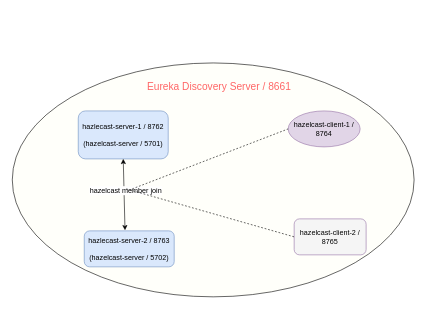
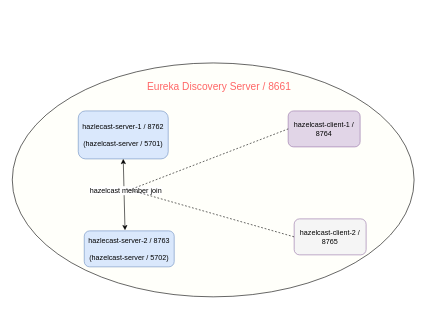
  <mxCell id="0" />
  <mxCell id="1" parent="0" />
  <mxCell id="2" value="&lt;br&gt;&lt;br&gt;&lt;br&gt;&lt;br&gt;&lt;br&gt;&lt;br&gt;&lt;br&gt;" style="ellipse;whiteSpace=wrap;html=1;fillColor=#FFFFFA;labelPosition=center;verticalLabelPosition=top;align=center;verticalAlign=bottom;" parent="1" vertex="1"><mxGeometry x="20" y="20" width="670" height="390" as="geometry" /></mxCell>
  <mxCell id="3" value="&lt;font style=&quot;font-size: 17px&quot; color=&quot;#ff6666&quot;&gt;Eureka Discovery Server / 8661&lt;/font&gt;" style="text;html=1;strokeColor=none;fillColor=none;align=center;verticalAlign=middle;whiteSpace=wrap;rounded=0;" parent="1" vertex="1"><mxGeometry x="210" y="50" width="310" height="20" as="geometry" /></mxCell>
  <mxCell id="4" value="hazlecast-server-1 / 8762&lt;br&gt;&lt;br&gt;(hazelcast-server / 5701)&lt;br&gt;" style="rounded=1;whiteSpace=wrap;html=1;fillColor=#dae8fc;strokeColor=#6c8ebf;" parent="1" vertex="1"><mxGeometry x="130" y="100" width="150" height="80" as="geometry" /></mxCell>
  <mxCell id="5" value="hazlecast-server-2 / 8763&lt;br&gt;&lt;br&gt;(hazelcast-server / 5702)&lt;br&gt;" style="rounded=1;whiteSpace=wrap;html=1;fillColor=#dae8fc;strokeColor=#6c8ebf;" parent="1" vertex="1"><mxGeometry x="140" y="300" width="150" height="60" as="geometry" /></mxCell>
  <mxCell id="6" value="" style="endArrow=classic;startArrow=classic;html=1;entryX=0.453;entryY=-0.017;entryDx=0;entryDy=0;entryPerimeter=0;exitX=0.5;exitY=1;exitDx=0;exitDy=0;" parent="1" source="4" target="5" edge="1"><mxGeometry width="50" height="50" relative="1" as="geometry"><mxPoint x="-30" y="720" as="sourcePoint" /><mxPoint x="20" y="670" as="targetPoint" /></mxGeometry></mxCell>
  <mxCell id="7" value="hazelcast member join" style="text;html=1;resizable=0;points=[];align=center;verticalAlign=middle;labelBackgroundColor=#ffffff;" parent="6" vertex="1" connectable="0"><mxGeometry x="-0.108" y="2" relative="1" as="geometry"><mxPoint as="offset" /></mxGeometry></mxCell>
- <mxCell id="8" value="hazelcast-client-1 / 8764" style="ellipse;whiteSpace=wrap;html=1;fillColor=#e1d5e7;strokeColor=#9673a6;" parent="1" vertex="1"><mxGeometry x="480" y="100" width="120" height="60" as="geometry" /></mxCell>
+ <mxCell id="8" value="hazelcast-client-1 / 8764" style="rounded=1;whiteSpace=wrap;html=1;fillColor=#e1d5e7;strokeColor=#9673a6;" parent="1" vertex="1"><mxGeometry x="480" y="100" width="120" height="60" as="geometry" /></mxCell>
  <mxCell id="9" value="hazelcast-client-2 / 8765" style="rounded=1;whiteSpace=wrap;html=1;fillColor=#f5f5f5;strokeColor=#9673a6;" parent="1" vertex="1"><mxGeometry x="490" y="280" width="120" height="60" as="geometry" /></mxCell>
  <mxCell id="10" value="" style="endArrow=none;dashed=1;html=1;entryX=0;entryY=0.5;entryDx=0;entryDy=0;" parent="1" target="9" edge="1"><mxGeometry width="50" height="50" relative="1" as="geometry"><mxPoint x="210" y="230" as="sourcePoint" /><mxPoint x="20" y="580" as="targetPoint" /></mxGeometry></mxCell>
  <mxCell id="11" value="" style="endArrow=none;dashed=1;html=1;entryX=0;entryY=0.5;entryDx=0;entryDy=0;" parent="1" target="8" edge="1"><mxGeometry width="50" height="50" relative="1" as="geometry"><mxPoint x="220" y="230" as="sourcePoint" /><mxPoint x="500" y="320" as="targetPoint" /></mxGeometry></mxCell>
